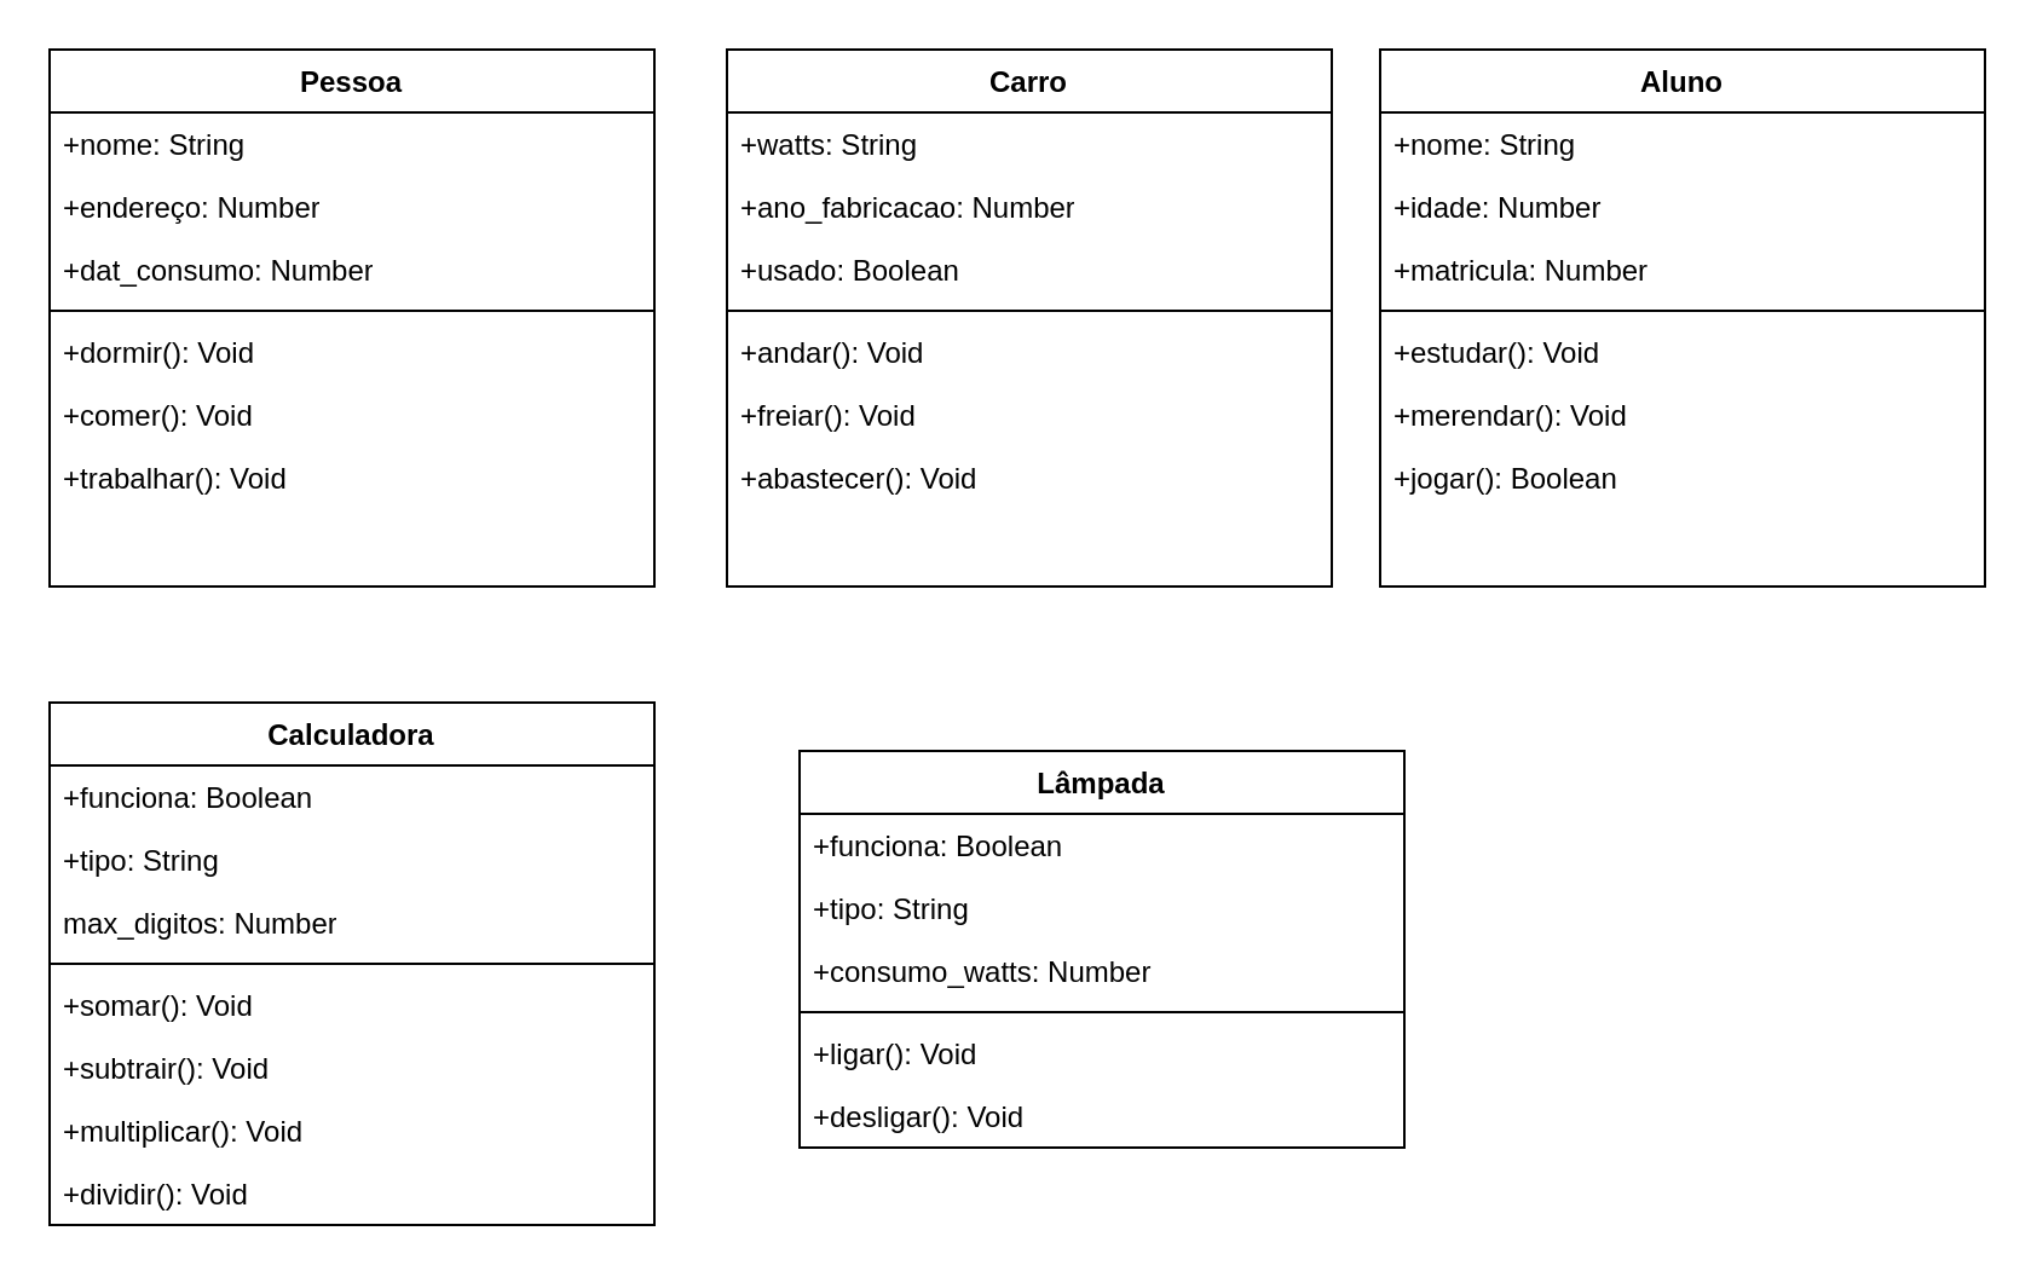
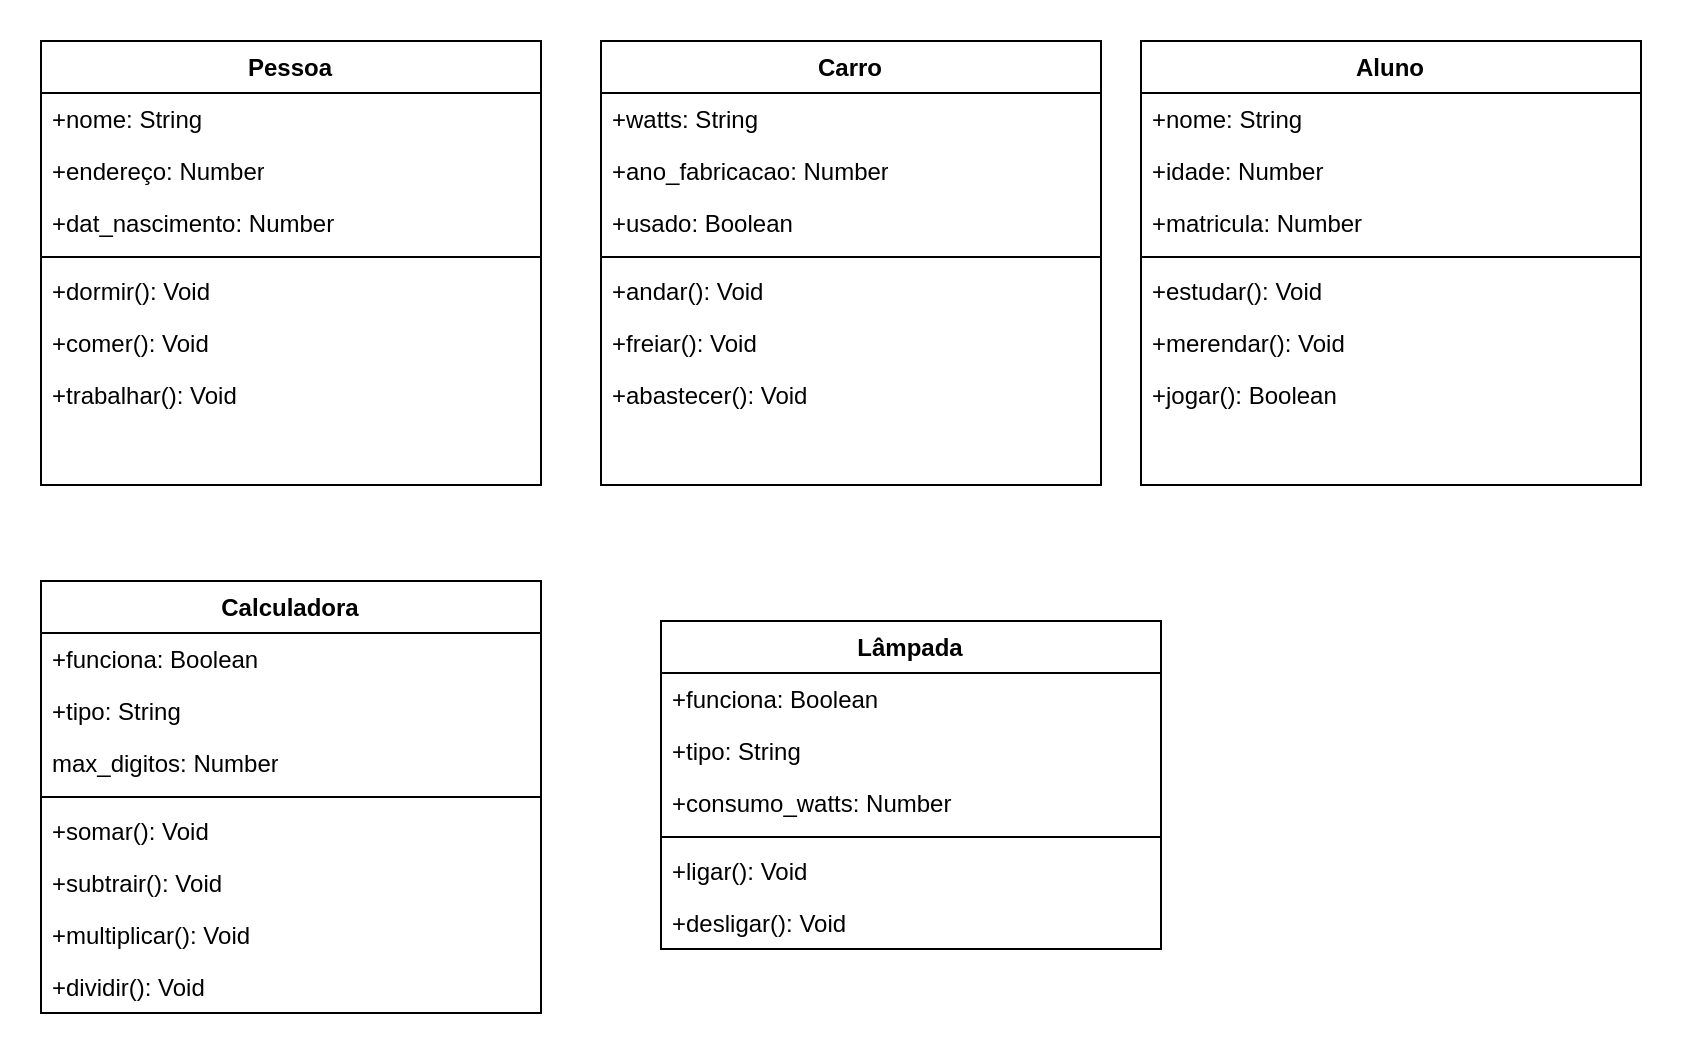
  <mxCell id="0" />
  <mxCell id="1" parent="0" />
  <mxCell id="2" value="Pessoa" style="swimlane;fontStyle=1;align=center;verticalAlign=top;childLayout=stackLayout;horizontal=1;startSize=26;horizontalStack=0;resizeParent=1;resizeParentMax=0;resizeLast=0;collapsible=1;marginBottom=0;whiteSpace=wrap;html=1;" vertex="1" parent="1"><mxGeometry x="20" y="20" width="250" height="222" as="geometry" /></mxCell>
  <mxCell id="3" value="+nome: String" style="text;strokeColor=none;fillColor=none;align=left;verticalAlign=top;spacingLeft=4;spacingRight=4;overflow=hidden;rotatable=0;points=[[0,0.5],[1,0.5]];portConstraint=eastwest;whiteSpace=wrap;html=1;" vertex="1" parent="2"><mxGeometry y="26" width="250" height="26" as="geometry" /></mxCell>
  <mxCell id="4" value="+endereço: Number" style="text;strokeColor=none;fillColor=none;align=left;verticalAlign=top;spacingLeft=4;spacingRight=4;overflow=hidden;rotatable=0;points=[[0,0.5],[1,0.5]];portConstraint=eastwest;whiteSpace=wrap;html=1;" vertex="1" parent="2"><mxGeometry y="52" width="250" height="26" as="geometry" /></mxCell>
- <mxCell id="5" value="+dat_consumo: Number" style="text;strokeColor=none;fillColor=none;align=left;verticalAlign=top;spacingLeft=4;spacingRight=4;overflow=hidden;rotatable=0;points=[[0,0.5],[1,0.5]];portConstraint=eastwest;whiteSpace=wrap;html=1;" vertex="1" parent="2"><mxGeometry y="78" width="250" height="26" as="geometry" /></mxCell>
+ <mxCell id="5" value="+dat_nascimento: Number" style="text;strokeColor=none;fillColor=none;align=left;verticalAlign=top;spacingLeft=4;spacingRight=4;overflow=hidden;rotatable=0;points=[[0,0.5],[1,0.5]];portConstraint=eastwest;whiteSpace=wrap;html=1;" vertex="1" parent="2"><mxGeometry y="78" width="250" height="26" as="geometry" /></mxCell>
  <mxCell id="6" value="" style="line;strokeWidth=1;fillColor=none;align=left;verticalAlign=middle;spacingTop=-1;spacingLeft=3;spacingRight=3;rotatable=0;labelPosition=right;points=[];portConstraint=eastwest;strokeColor=inherit;" vertex="1" parent="2"><mxGeometry y="104" width="250" height="8" as="geometry" /></mxCell>
  <mxCell id="7" value="+dormir(): Void" style="text;strokeColor=none;fillColor=none;align=left;verticalAlign=top;spacingLeft=4;spacingRight=4;overflow=hidden;rotatable=0;points=[[0,0.5],[1,0.5]];portConstraint=eastwest;whiteSpace=wrap;html=1;" vertex="1" parent="2"><mxGeometry y="112" width="250" height="26" as="geometry" /></mxCell>
  <mxCell id="8" value="+comer(): Void" style="text;strokeColor=none;fillColor=none;align=left;verticalAlign=top;spacingLeft=4;spacingRight=4;overflow=hidden;rotatable=0;points=[[0,0.5],[1,0.5]];portConstraint=eastwest;whiteSpace=wrap;html=1;" vertex="1" parent="2"><mxGeometry y="138" width="250" height="26" as="geometry" /></mxCell>
  <mxCell id="9" value="+trabalhar(): Void" style="text;strokeColor=none;fillColor=none;align=left;verticalAlign=top;spacingLeft=4;spacingRight=4;overflow=hidden;rotatable=0;points=[[0,0.5],[1,0.5]];portConstraint=eastwest;whiteSpace=wrap;html=1;" vertex="1" parent="2"><mxGeometry y="164" width="250" height="58" as="geometry" /></mxCell>
  <mxCell id="10" value="Carro" style="swimlane;fontStyle=1;align=center;verticalAlign=top;childLayout=stackLayout;horizontal=1;startSize=26;horizontalStack=0;resizeParent=1;resizeParentMax=0;resizeLast=0;collapsible=1;marginBottom=0;whiteSpace=wrap;html=1;" vertex="1" parent="1"><mxGeometry x="300" y="20" width="250" height="222" as="geometry" /></mxCell>
  <mxCell id="11" value="+watts: String" style="text;strokeColor=none;fillColor=none;align=left;verticalAlign=top;spacingLeft=4;spacingRight=4;overflow=hidden;rotatable=0;points=[[0,0.5],[1,0.5]];portConstraint=eastwest;whiteSpace=wrap;html=1;" vertex="1" parent="10"><mxGeometry y="26" width="250" height="26" as="geometry" /></mxCell>
  <mxCell id="12" value="+ano_fabricacao: Number" style="text;strokeColor=none;fillColor=none;align=left;verticalAlign=top;spacingLeft=4;spacingRight=4;overflow=hidden;rotatable=0;points=[[0,0.5],[1,0.5]];portConstraint=eastwest;whiteSpace=wrap;html=1;" vertex="1" parent="10"><mxGeometry y="52" width="250" height="26" as="geometry" /></mxCell>
  <mxCell id="13" value="+usado: Boolean" style="text;strokeColor=none;fillColor=none;align=left;verticalAlign=top;spacingLeft=4;spacingRight=4;overflow=hidden;rotatable=0;points=[[0,0.5],[1,0.5]];portConstraint=eastwest;whiteSpace=wrap;html=1;" vertex="1" parent="10"><mxGeometry y="78" width="250" height="26" as="geometry" /></mxCell>
  <mxCell id="14" value="" style="line;strokeWidth=1;fillColor=none;align=left;verticalAlign=middle;spacingTop=-1;spacingLeft=3;spacingRight=3;rotatable=0;labelPosition=right;points=[];portConstraint=eastwest;strokeColor=inherit;" vertex="1" parent="10"><mxGeometry y="104" width="250" height="8" as="geometry" /></mxCell>
  <mxCell id="15" value="+andar(): Void" style="text;strokeColor=none;fillColor=none;align=left;verticalAlign=top;spacingLeft=4;spacingRight=4;overflow=hidden;rotatable=0;points=[[0,0.5],[1,0.5]];portConstraint=eastwest;whiteSpace=wrap;html=1;" vertex="1" parent="10"><mxGeometry y="112" width="250" height="26" as="geometry" /></mxCell>
  <mxCell id="16" value="+freiar(): Void" style="text;strokeColor=none;fillColor=none;align=left;verticalAlign=top;spacingLeft=4;spacingRight=4;overflow=hidden;rotatable=0;points=[[0,0.5],[1,0.5]];portConstraint=eastwest;whiteSpace=wrap;html=1;" vertex="1" parent="10"><mxGeometry y="138" width="250" height="26" as="geometry" /></mxCell>
  <mxCell id="17" value="+abastecer(): Void" style="text;strokeColor=none;fillColor=none;align=left;verticalAlign=top;spacingLeft=4;spacingRight=4;overflow=hidden;rotatable=0;points=[[0,0.5],[1,0.5]];portConstraint=eastwest;whiteSpace=wrap;html=1;" vertex="1" parent="10"><mxGeometry y="164" width="250" height="58" as="geometry" /></mxCell>
  <mxCell id="18" value="Aluno" style="swimlane;fontStyle=1;align=center;verticalAlign=top;childLayout=stackLayout;horizontal=1;startSize=26;horizontalStack=0;resizeParent=1;resizeParentMax=0;resizeLast=0;collapsible=1;marginBottom=0;whiteSpace=wrap;html=1;" vertex="1" parent="1"><mxGeometry x="570" y="20" width="250" height="222" as="geometry" /></mxCell>
  <mxCell id="19" value="+nome: String" style="text;strokeColor=none;fillColor=none;align=left;verticalAlign=top;spacingLeft=4;spacingRight=4;overflow=hidden;rotatable=0;points=[[0,0.5],[1,0.5]];portConstraint=eastwest;whiteSpace=wrap;html=1;" vertex="1" parent="18"><mxGeometry y="26" width="250" height="26" as="geometry" /></mxCell>
  <mxCell id="20" value="+idade: Number" style="text;strokeColor=none;fillColor=none;align=left;verticalAlign=top;spacingLeft=4;spacingRight=4;overflow=hidden;rotatable=0;points=[[0,0.5],[1,0.5]];portConstraint=eastwest;whiteSpace=wrap;html=1;" vertex="1" parent="18"><mxGeometry y="52" width="250" height="26" as="geometry" /></mxCell>
  <mxCell id="21" value="+matricula: Number" style="text;strokeColor=none;fillColor=none;align=left;verticalAlign=top;spacingLeft=4;spacingRight=4;overflow=hidden;rotatable=0;points=[[0,0.5],[1,0.5]];portConstraint=eastwest;whiteSpace=wrap;html=1;" vertex="1" parent="18"><mxGeometry y="78" width="250" height="26" as="geometry" /></mxCell>
  <mxCell id="22" value="" style="line;strokeWidth=1;fillColor=none;align=left;verticalAlign=middle;spacingTop=-1;spacingLeft=3;spacingRight=3;rotatable=0;labelPosition=right;points=[];portConstraint=eastwest;strokeColor=inherit;" vertex="1" parent="18"><mxGeometry y="104" width="250" height="8" as="geometry" /></mxCell>
  <mxCell id="23" value="+estudar(): Void" style="text;strokeColor=none;fillColor=none;align=left;verticalAlign=top;spacingLeft=4;spacingRight=4;overflow=hidden;rotatable=0;points=[[0,0.5],[1,0.5]];portConstraint=eastwest;whiteSpace=wrap;html=1;" vertex="1" parent="18"><mxGeometry y="112" width="250" height="26" as="geometry" /></mxCell>
  <mxCell id="24" value="+merendar(): Void" style="text;strokeColor=none;fillColor=none;align=left;verticalAlign=top;spacingLeft=4;spacingRight=4;overflow=hidden;rotatable=0;points=[[0,0.5],[1,0.5]];portConstraint=eastwest;whiteSpace=wrap;html=1;" vertex="1" parent="18"><mxGeometry y="138" width="250" height="26" as="geometry" /></mxCell>
  <mxCell id="25" value="+jogar(): Boolean" style="text;strokeColor=none;fillColor=none;align=left;verticalAlign=top;spacingLeft=4;spacingRight=4;overflow=hidden;rotatable=0;points=[[0,0.5],[1,0.5]];portConstraint=eastwest;whiteSpace=wrap;html=1;" vertex="1" parent="18"><mxGeometry y="164" width="250" height="58" as="geometry" /></mxCell>
  <mxCell id="26" value="Lâmpada" style="swimlane;fontStyle=1;align=center;verticalAlign=top;childLayout=stackLayout;horizontal=1;startSize=26;horizontalStack=0;resizeParent=1;resizeParentMax=0;resizeLast=0;collapsible=1;marginBottom=0;whiteSpace=wrap;html=1;" vertex="1" parent="1"><mxGeometry x="330" y="310" width="250" height="164" as="geometry" /></mxCell>
  <mxCell id="27" value="+funciona: Boolean" style="text;strokeColor=none;fillColor=none;align=left;verticalAlign=top;spacingLeft=4;spacingRight=4;overflow=hidden;rotatable=0;points=[[0,0.5],[1,0.5]];portConstraint=eastwest;whiteSpace=wrap;html=1;" vertex="1" parent="26"><mxGeometry y="26" width="250" height="26" as="geometry" /></mxCell>
  <mxCell id="28" value="+tipo: String" style="text;strokeColor=none;fillColor=none;align=left;verticalAlign=top;spacingLeft=4;spacingRight=4;overflow=hidden;rotatable=0;points=[[0,0.5],[1,0.5]];portConstraint=eastwest;whiteSpace=wrap;html=1;" vertex="1" parent="26"><mxGeometry y="52" width="250" height="26" as="geometry" /></mxCell>
  <mxCell id="29" value="+consumo_watts: Number" style="text;strokeColor=none;fillColor=none;align=left;verticalAlign=top;spacingLeft=4;spacingRight=4;overflow=hidden;rotatable=0;points=[[0,0.5],[1,0.5]];portConstraint=eastwest;whiteSpace=wrap;html=1;" vertex="1" parent="26"><mxGeometry y="78" width="250" height="26" as="geometry" /></mxCell>
  <mxCell id="30" value="" style="line;strokeWidth=1;fillColor=none;align=left;verticalAlign=middle;spacingTop=-1;spacingLeft=3;spacingRight=3;rotatable=0;labelPosition=right;points=[];portConstraint=eastwest;strokeColor=inherit;" vertex="1" parent="26"><mxGeometry y="104" width="250" height="8" as="geometry" /></mxCell>
  <mxCell id="31" value="+ligar(): Void" style="text;strokeColor=none;fillColor=none;align=left;verticalAlign=top;spacingLeft=4;spacingRight=4;overflow=hidden;rotatable=0;points=[[0,0.5],[1,0.5]];portConstraint=eastwest;whiteSpace=wrap;html=1;" vertex="1" parent="26"><mxGeometry y="112" width="250" height="26" as="geometry" /></mxCell>
  <mxCell id="32" value="+desligar(): Void" style="text;strokeColor=none;fillColor=none;align=left;verticalAlign=top;spacingLeft=4;spacingRight=4;overflow=hidden;rotatable=0;points=[[0,0.5],[1,0.5]];portConstraint=eastwest;whiteSpace=wrap;html=1;" vertex="1" parent="26"><mxGeometry y="138" width="250" height="26" as="geometry" /></mxCell>
  <mxCell id="33" value="Calculadora" style="swimlane;fontStyle=1;align=center;verticalAlign=top;childLayout=stackLayout;horizontal=1;startSize=26;horizontalStack=0;resizeParent=1;resizeParentMax=0;resizeLast=0;collapsible=1;marginBottom=0;whiteSpace=wrap;html=1;" vertex="1" parent="1"><mxGeometry x="20" y="290" width="250" height="216" as="geometry" /></mxCell>
  <mxCell id="34" value="+funciona: Boolean" style="text;strokeColor=none;fillColor=none;align=left;verticalAlign=top;spacingLeft=4;spacingRight=4;overflow=hidden;rotatable=0;points=[[0,0.5],[1,0.5]];portConstraint=eastwest;whiteSpace=wrap;html=1;" vertex="1" parent="33"><mxGeometry y="26" width="250" height="26" as="geometry" /></mxCell>
  <mxCell id="35" value="+tipo: String" style="text;strokeColor=none;fillColor=none;align=left;verticalAlign=top;spacingLeft=4;spacingRight=4;overflow=hidden;rotatable=0;points=[[0,0.5],[1,0.5]];portConstraint=eastwest;whiteSpace=wrap;html=1;" vertex="1" parent="33"><mxGeometry y="52" width="250" height="26" as="geometry" /></mxCell>
  <mxCell id="36" value="max_digitos: Number" style="text;strokeColor=none;fillColor=none;align=left;verticalAlign=top;spacingLeft=4;spacingRight=4;overflow=hidden;rotatable=0;points=[[0,0.5],[1,0.5]];portConstraint=eastwest;whiteSpace=wrap;html=1;" vertex="1" parent="33"><mxGeometry y="78" width="250" height="26" as="geometry" /></mxCell>
  <mxCell id="37" value="" style="line;strokeWidth=1;fillColor=none;align=left;verticalAlign=middle;spacingTop=-1;spacingLeft=3;spacingRight=3;rotatable=0;labelPosition=right;points=[];portConstraint=eastwest;strokeColor=inherit;" vertex="1" parent="33"><mxGeometry y="104" width="250" height="8" as="geometry" /></mxCell>
  <mxCell id="38" value="+somar(): Void" style="text;strokeColor=none;fillColor=none;align=left;verticalAlign=top;spacingLeft=4;spacingRight=4;overflow=hidden;rotatable=0;points=[[0,0.5],[1,0.5]];portConstraint=eastwest;whiteSpace=wrap;html=1;" vertex="1" parent="33"><mxGeometry y="112" width="250" height="26" as="geometry" /></mxCell>
  <mxCell id="39" value="+subtrair(): Void" style="text;strokeColor=none;fillColor=none;align=left;verticalAlign=top;spacingLeft=4;spacingRight=4;overflow=hidden;rotatable=0;points=[[0,0.5],[1,0.5]];portConstraint=eastwest;whiteSpace=wrap;html=1;" vertex="1" parent="33"><mxGeometry y="138" width="250" height="26" as="geometry" /></mxCell>
  <mxCell id="40" value="+multiplicar(): Void" style="text;strokeColor=none;fillColor=none;align=left;verticalAlign=top;spacingLeft=4;spacingRight=4;overflow=hidden;rotatable=0;points=[[0,0.5],[1,0.5]];portConstraint=eastwest;whiteSpace=wrap;html=1;" vertex="1" parent="33"><mxGeometry y="164" width="250" height="26" as="geometry" /></mxCell>
  <mxCell id="41" value="+dividir(): Void" style="text;strokeColor=none;fillColor=none;align=left;verticalAlign=top;spacingLeft=4;spacingRight=4;overflow=hidden;rotatable=0;points=[[0,0.5],[1,0.5]];portConstraint=eastwest;whiteSpace=wrap;html=1;" vertex="1" parent="33"><mxGeometry y="190" width="250" height="26" as="geometry" /></mxCell>
